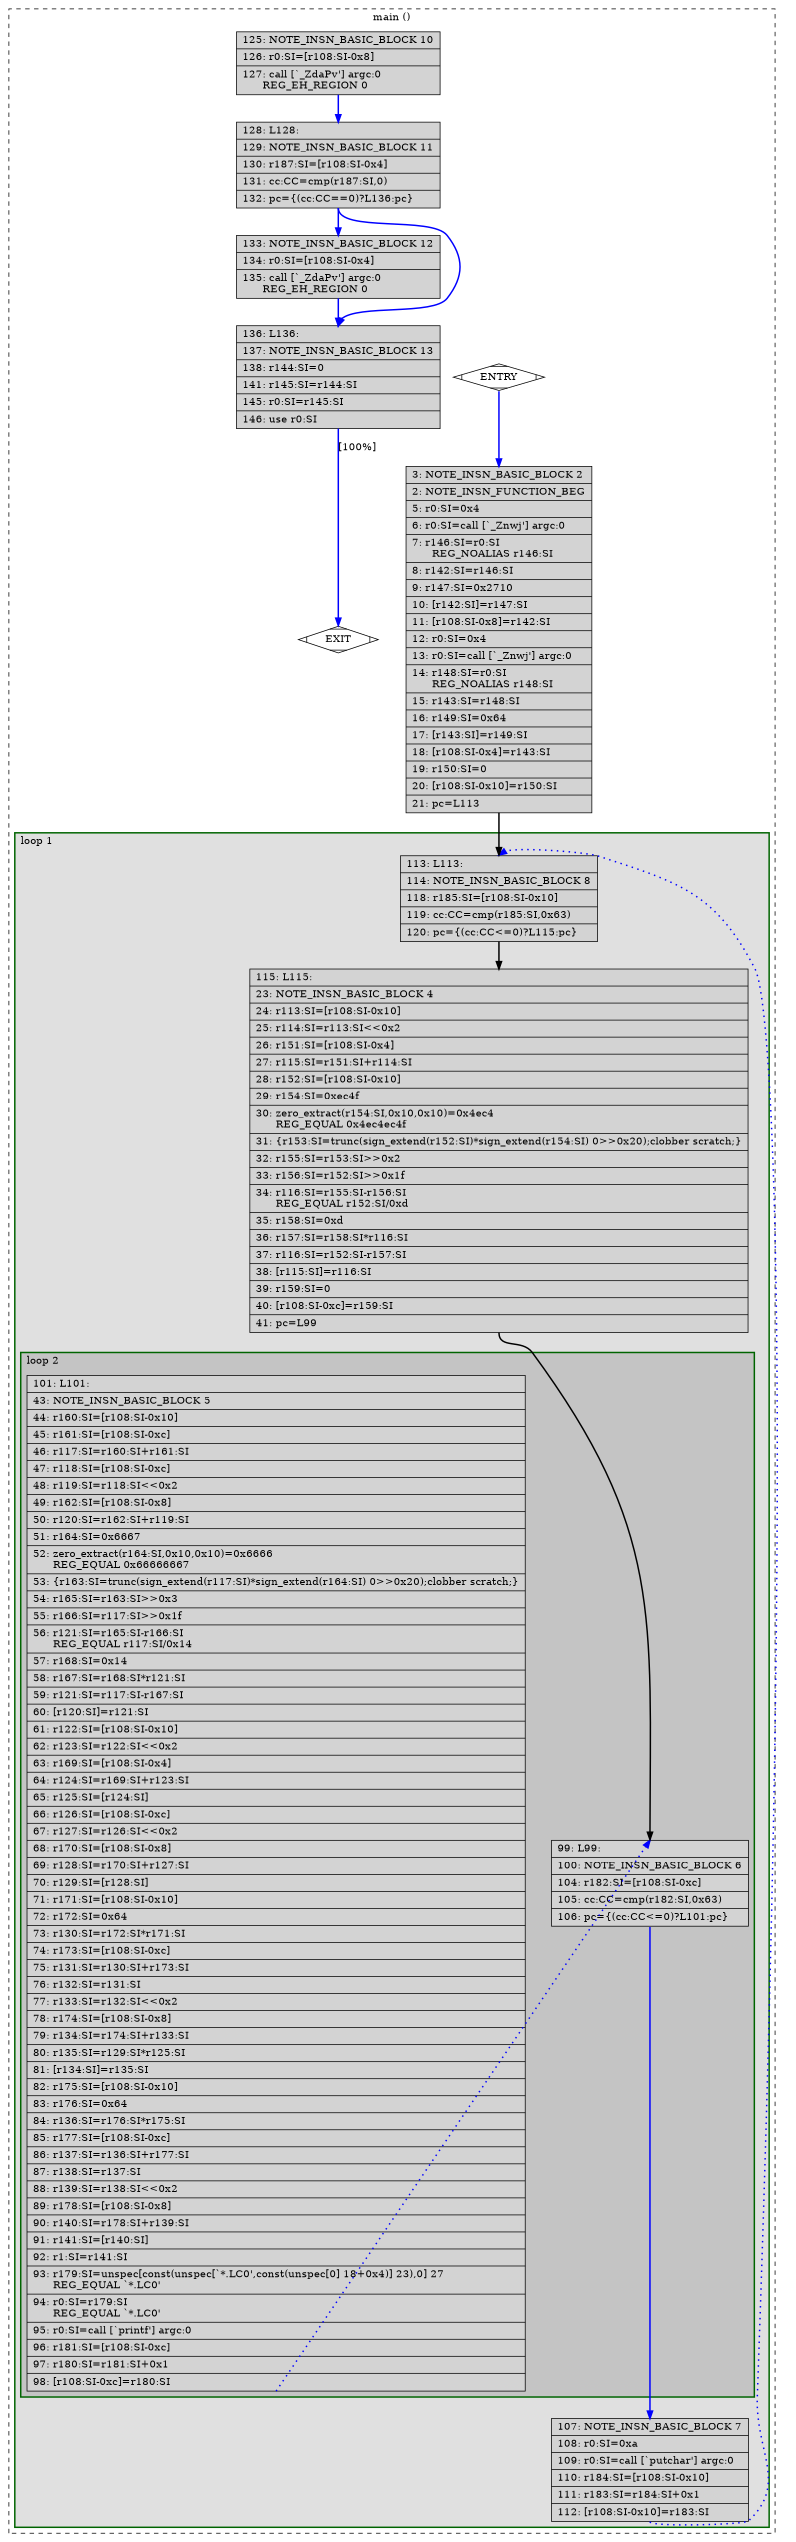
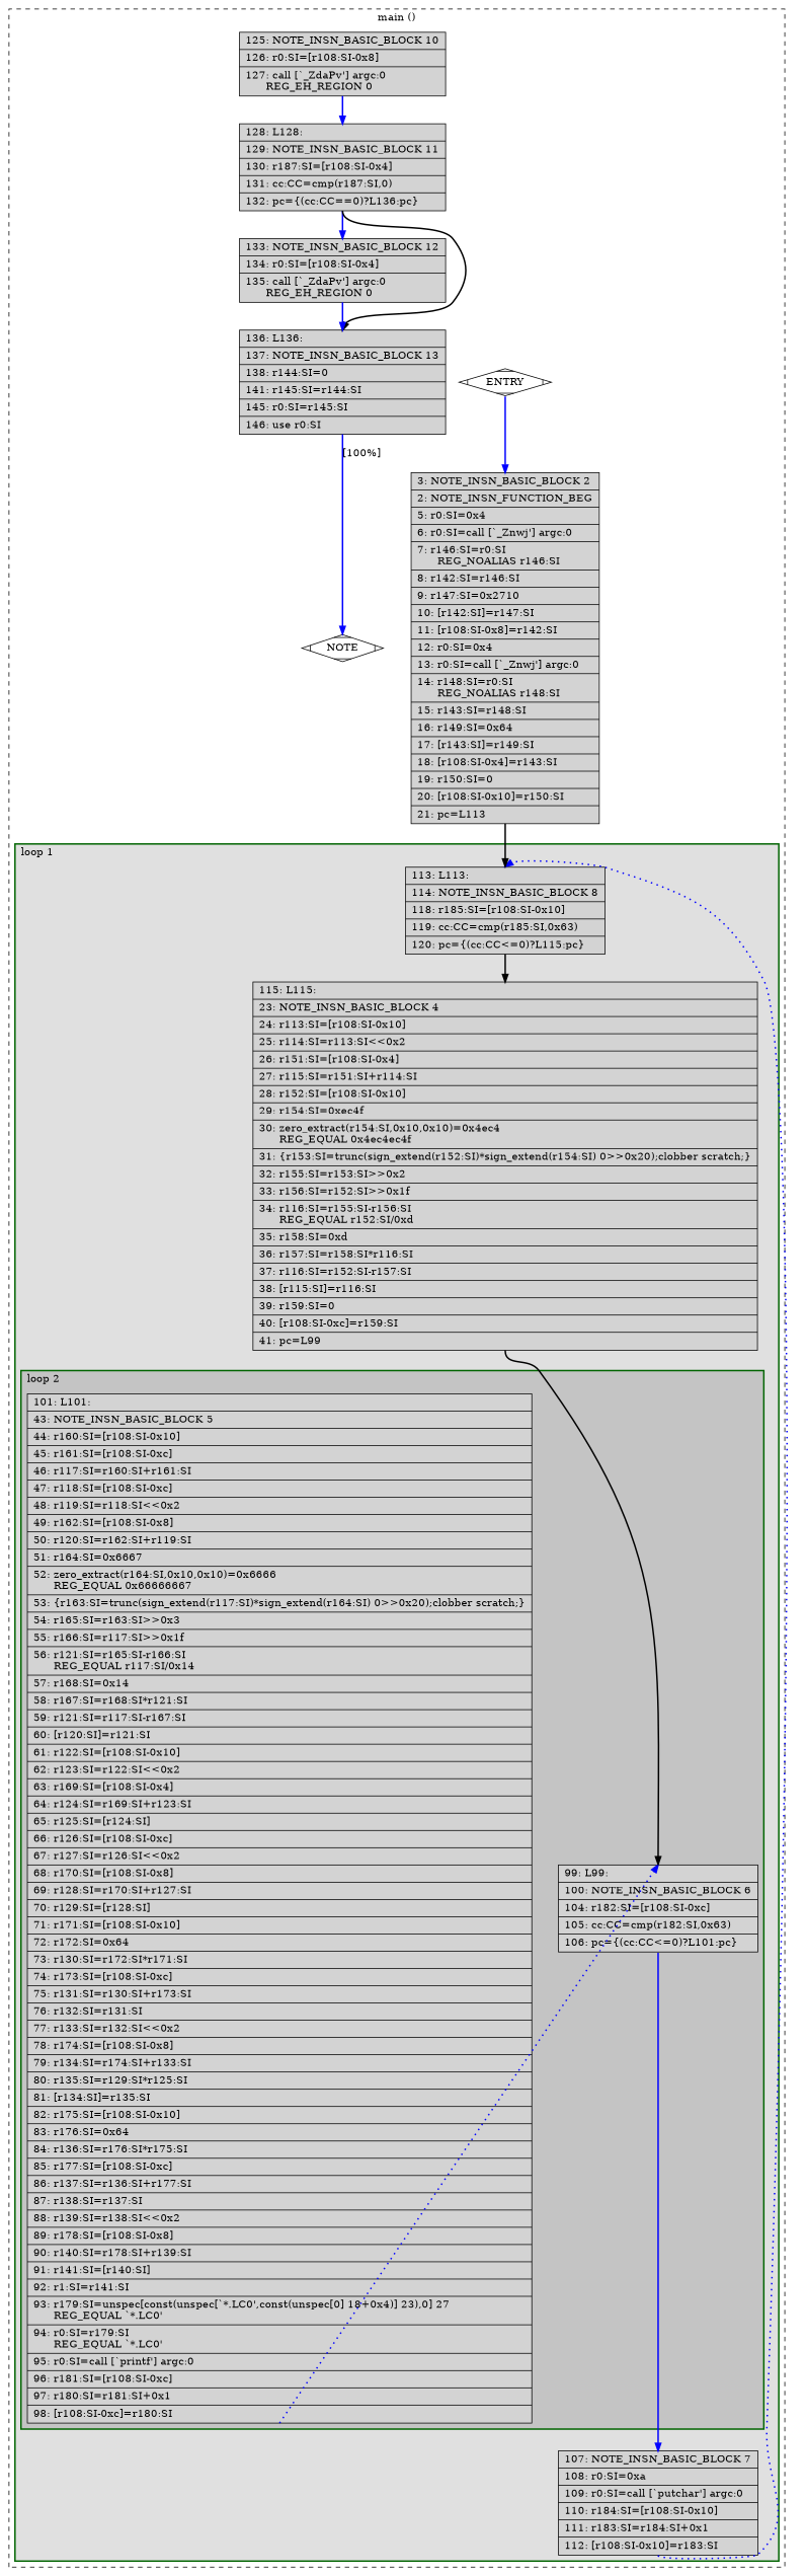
  digraph {
    node [fillcolor=lightgrey shape=record style=filled]
    edge [color=blue constraint=true headport=n style="solid,bold" tailport=s weight=100]
    n1 [label="{\ \ \ 99:\ L99:\l|\ \ 100:\ NOTE_INSN_BASIC_BLOCK\ 6\l|\ \ 104:\ r182:SI=[r108:SI-0xc]\l|\ \ 105:\ cc:CC=cmp(r182:SI,0x63)\l|\ \ 106:\ pc=\{(cc:CC\<=0)?L101:pc\}\l}"]
    n2 [label="{\ \ 101:\ L101:\l|\ \ \ 43:\ NOTE_INSN_BASIC_BLOCK\ 5\l|\ \ \ 44:\ r160:SI=[r108:SI-0x10]\l|\ \ \ 45:\ r161:SI=[r108:SI-0xc]\l|\ \ \ 46:\ r117:SI=r160:SI+r161:SI\l|\ \ \ 47:\ r118:SI=[r108:SI-0xc]\l|\ \ \ 48:\ r119:SI=r118:SI\<\<0x2\l|\ \ \ 49:\ r162:SI=[r108:SI-0x8]\l|\ \ \ 50:\ r120:SI=r162:SI+r119:SI\l|\ \ \ 51:\ r164:SI=0x6667\l|\ \ \ 52:\ zero_extract(r164:SI,0x10,0x10)=0x6666\l\ \ \ \ \ \ REG_EQUAL\ 0x66666667\l|\ \ \ 53:\ \{r163:SI=trunc(sign_extend(r117:SI)*sign_extend(r164:SI)\ 0\>\>0x20);clobber\ scratch;\}\l|\ \ \ 54:\ r165:SI=r163:SI\>\>0x3\l|\ \ \ 55:\ r166:SI=r117:SI\>\>0x1f\l|\ \ \ 56:\ r121:SI=r165:SI-r166:SI\l\ \ \ \ \ \ REG_EQUAL\ r117:SI/0x14\l|\ \ \ 57:\ r168:SI=0x14\l|\ \ \ 58:\ r167:SI=r168:SI*r121:SI\l|\ \ \ 59:\ r121:SI=r117:SI-r167:SI\l|\ \ \ 60:\ [r120:SI]=r121:SI\l|\ \ \ 61:\ r122:SI=[r108:SI-0x10]\l|\ \ \ 62:\ r123:SI=r122:SI\<\<0x2\l|\ \ \ 63:\ r169:SI=[r108:SI-0x4]\l|\ \ \ 64:\ r124:SI=r169:SI+r123:SI\l|\ \ \ 65:\ r125:SI=[r124:SI]\l|\ \ \ 66:\ r126:SI=[r108:SI-0xc]\l|\ \ \ 67:\ r127:SI=r126:SI\<\<0x2\l|\ \ \ 68:\ r170:SI=[r108:SI-0x8]\l|\ \ \ 69:\ r128:SI=r170:SI+r127:SI\l|\ \ \ 70:\ r129:SI=[r128:SI]\l|\ \ \ 71:\ r171:SI=[r108:SI-0x10]\l|\ \ \ 72:\ r172:SI=0x64\l|\ \ \ 73:\ r130:SI=r172:SI*r171:SI\l|\ \ \ 74:\ r173:SI=[r108:SI-0xc]\l|\ \ \ 75:\ r131:SI=r130:SI+r173:SI\l|\ \ \ 76:\ r132:SI=r131:SI\l|\ \ \ 77:\ r133:SI=r132:SI\<\<0x2\l|\ \ \ 78:\ r174:SI=[r108:SI-0x8]\l|\ \ \ 79:\ r134:SI=r174:SI+r133:SI\l|\ \ \ 80:\ r135:SI=r129:SI*r125:SI\l|\ \ \ 81:\ [r134:SI]=r135:SI\l|\ \ \ 82:\ r175:SI=[r108:SI-0x10]\l|\ \ \ 83:\ r176:SI=0x64\l|\ \ \ 84:\ r136:SI=r176:SI*r175:SI\l|\ \ \ 85:\ r177:SI=[r108:SI-0xc]\l|\ \ \ 86:\ r137:SI=r136:SI+r177:SI\l|\ \ \ 87:\ r138:SI=r137:SI\l|\ \ \ 88:\ r139:SI=r138:SI\<\<0x2\l|\ \ \ 89:\ r178:SI=[r108:SI-0x8]\l|\ \ \ 90:\ r140:SI=r178:SI+r139:SI\l|\ \ \ 91:\ r141:SI=[r140:SI]\l|\ \ \ 92:\ r1:SI=r141:SI\l|\ \ \ 93:\ r179:SI=unspec[const(unspec[`*.LC0',const(unspec[0]\ 18+0x4)]\ 23),0]\ 27\l\ \ \ \ \ \ REG_EQUAL\ `*.LC0'\l|\ \ \ 94:\ r0:SI=r179:SI\l\ \ \ \ \ \ REG_EQUAL\ `*.LC0'\l|\ \ \ 95:\ r0:SI=call\ [`printf']\ argc:0\l|\ \ \ 96:\ r181:SI=[r108:SI-0xc]\l|\ \ \ 97:\ r180:SI=r181:SI+0x1\l|\ \ \ 98:\ [r108:SI-0xc]=r180:SI\l}"]
    n3 [label="{\ \ 113:\ L113:\l|\ \ 114:\ NOTE_INSN_BASIC_BLOCK\ 8\l|\ \ 118:\ r185:SI=[r108:SI-0x10]\l|\ \ 119:\ cc:CC=cmp(r185:SI,0x63)\l|\ \ 120:\ pc=\{(cc:CC\<=0)?L115:pc\}\l}"]
    n4 [label="{\ \ 115:\ L115:\l|\ \ \ 23:\ NOTE_INSN_BASIC_BLOCK\ 4\l|\ \ \ 24:\ r113:SI=[r108:SI-0x10]\l|\ \ \ 25:\ r114:SI=r113:SI\<\<0x2\l|\ \ \ 26:\ r151:SI=[r108:SI-0x4]\l|\ \ \ 27:\ r115:SI=r151:SI+r114:SI\l|\ \ \ 28:\ r152:SI=[r108:SI-0x10]\l|\ \ \ 29:\ r154:SI=0xec4f\l|\ \ \ 30:\ zero_extract(r154:SI,0x10,0x10)=0x4ec4\l\ \ \ \ \ \ REG_EQUAL\ 0x4ec4ec4f\l|\ \ \ 31:\ \{r153:SI=trunc(sign_extend(r152:SI)*sign_extend(r154:SI)\ 0\>\>0x20);clobber\ scratch;\}\l|\ \ \ 32:\ r155:SI=r153:SI\>\>0x2\l|\ \ \ 33:\ r156:SI=r152:SI\>\>0x1f\l|\ \ \ 34:\ r116:SI=r155:SI-r156:SI\l\ \ \ \ \ \ REG_EQUAL\ r152:SI/0xd\l|\ \ \ 35:\ r158:SI=0xd\l|\ \ \ 36:\ r157:SI=r158:SI*r116:SI\l|\ \ \ 37:\ r116:SI=r152:SI-r157:SI\l|\ \ \ 38:\ [r115:SI]=r116:SI\l|\ \ \ 39:\ r159:SI=0\l|\ \ \ 40:\ [r108:SI-0xc]=r159:SI\l|\ \ \ 41:\ pc=L99\l}"]
    n5 [label="{\ \ 107:\ NOTE_INSN_BASIC_BLOCK\ 7\l|\ \ 108:\ r0:SI=0xa\l|\ \ 109:\ r0:SI=call\ [`putchar']\ argc:0\l|\ \ 110:\ r184:SI=[r108:SI-0x10]\l|\ \ 111:\ r183:SI=r184:SI+0x1\l|\ \ 112:\ [r108:SI-0x10]=r183:SI\l}"]
    n6 [fillcolor=white label=ENTRY shape=Mdiamond]
-   n7 [fillcolor=white label=EXIT shape=Mdiamond]
+   n7 [fillcolor=white label=NOTE shape=Mdiamond]
    n8 [label="{\ \ \ \ 3:\ NOTE_INSN_BASIC_BLOCK\ 2\l|\ \ \ \ 2:\ NOTE_INSN_FUNCTION_BEG\l|\ \ \ \ 5:\ r0:SI=0x4\l|\ \ \ \ 6:\ r0:SI=call\ [`_Znwj']\ argc:0\l|\ \ \ \ 7:\ r146:SI=r0:SI\l\ \ \ \ \ \ REG_NOALIAS\ r146:SI\l|\ \ \ \ 8:\ r142:SI=r146:SI\l|\ \ \ \ 9:\ r147:SI=0x2710\l|\ \ \ 10:\ [r142:SI]=r147:SI\l|\ \ \ 11:\ [r108:SI-0x8]=r142:SI\l|\ \ \ 12:\ r0:SI=0x4\l|\ \ \ 13:\ r0:SI=call\ [`_Znwj']\ argc:0\l|\ \ \ 14:\ r148:SI=r0:SI\l\ \ \ \ \ \ REG_NOALIAS\ r148:SI\l|\ \ \ 15:\ r143:SI=r148:SI\l|\ \ \ 16:\ r149:SI=0x64\l|\ \ \ 17:\ [r143:SI]=r149:SI\l|\ \ \ 18:\ [r108:SI-0x4]=r143:SI\l|\ \ \ 19:\ r150:SI=0\l|\ \ \ 20:\ [r108:SI-0x10]=r150:SI\l|\ \ \ 21:\ pc=L113\l}"]
    n9 [label="{\ \ 125:\ NOTE_INSN_BASIC_BLOCK\ 10\l|\ \ 126:\ r0:SI=[r108:SI-0x8]\l|\ \ 127:\ call\ [`_ZdaPv']\ argc:0\l\ \ \ \ \ \ REG_EH_REGION\ 0\l}"]
    n10 [label="{\ \ 128:\ L128:\l|\ \ 129:\ NOTE_INSN_BASIC_BLOCK\ 11\l|\ \ 130:\ r187:SI=[r108:SI-0x4]\l|\ \ 131:\ cc:CC=cmp(r187:SI,0)\l|\ \ 132:\ pc=\{(cc:CC==0)?L136:pc\}\l}"]
    n11 [label="{\ \ 133:\ NOTE_INSN_BASIC_BLOCK\ 12\l|\ \ 134:\ r0:SI=[r108:SI-0x4]\l|\ \ 135:\ call\ [`_ZdaPv']\ argc:0\l\ \ \ \ \ \ REG_EH_REGION\ 0\l}"]
    n12 [label="{\ \ 136:\ L136:\l|\ \ 137:\ NOTE_INSN_BASIC_BLOCK\ 13\l|\ \ 138:\ r144:SI=0\l|\ \ 141:\ r145:SI=r144:SI\l|\ \ 145:\ r0:SI=r145:SI\l|\ \ 146:\ use\ r0:SI\l}"]
    subgraph cluster_1 {
      color=black
      label="main ()"
      style=dashed
      n6
      n7
      n8
      n9
      n10
      n11
      n12
      subgraph cluster_2 {
        color=darkgreen
        fillcolor=grey88
        label="loop 1"
        labeljust=l
        penwidth=2
        style=filled
        n3
        n4
        n5
        subgraph cluster_3 {
          color=darkgreen
          fillcolor=grey77
          label="loop 2"
          labeljust=l
          penwidth=2
          style=filled
          n1
          n2
        }
      }
    }
    n1 -> n5
    n2 -> n1 [constraint=false style="dotted,bold" weight=10]
    n3 -> n4 [color=black weight=10]
    n4 -> n1 [color=black weight=10]
    n5 -> n3 [constraint=false style="dotted,bold" weight=10]
    n6 -> n7 [style=invis color="" weight=""]
    n6 -> n8
    n8 -> n3 [color=black weight=10]
    n9 -> n10
    n10 -> n11
-   n10 -> n12 [weight=10]
+   n10 -> n12 [color=black weight=10]
    n11 -> n12
    n12 -> n7 [label="[100%]"]
  }
